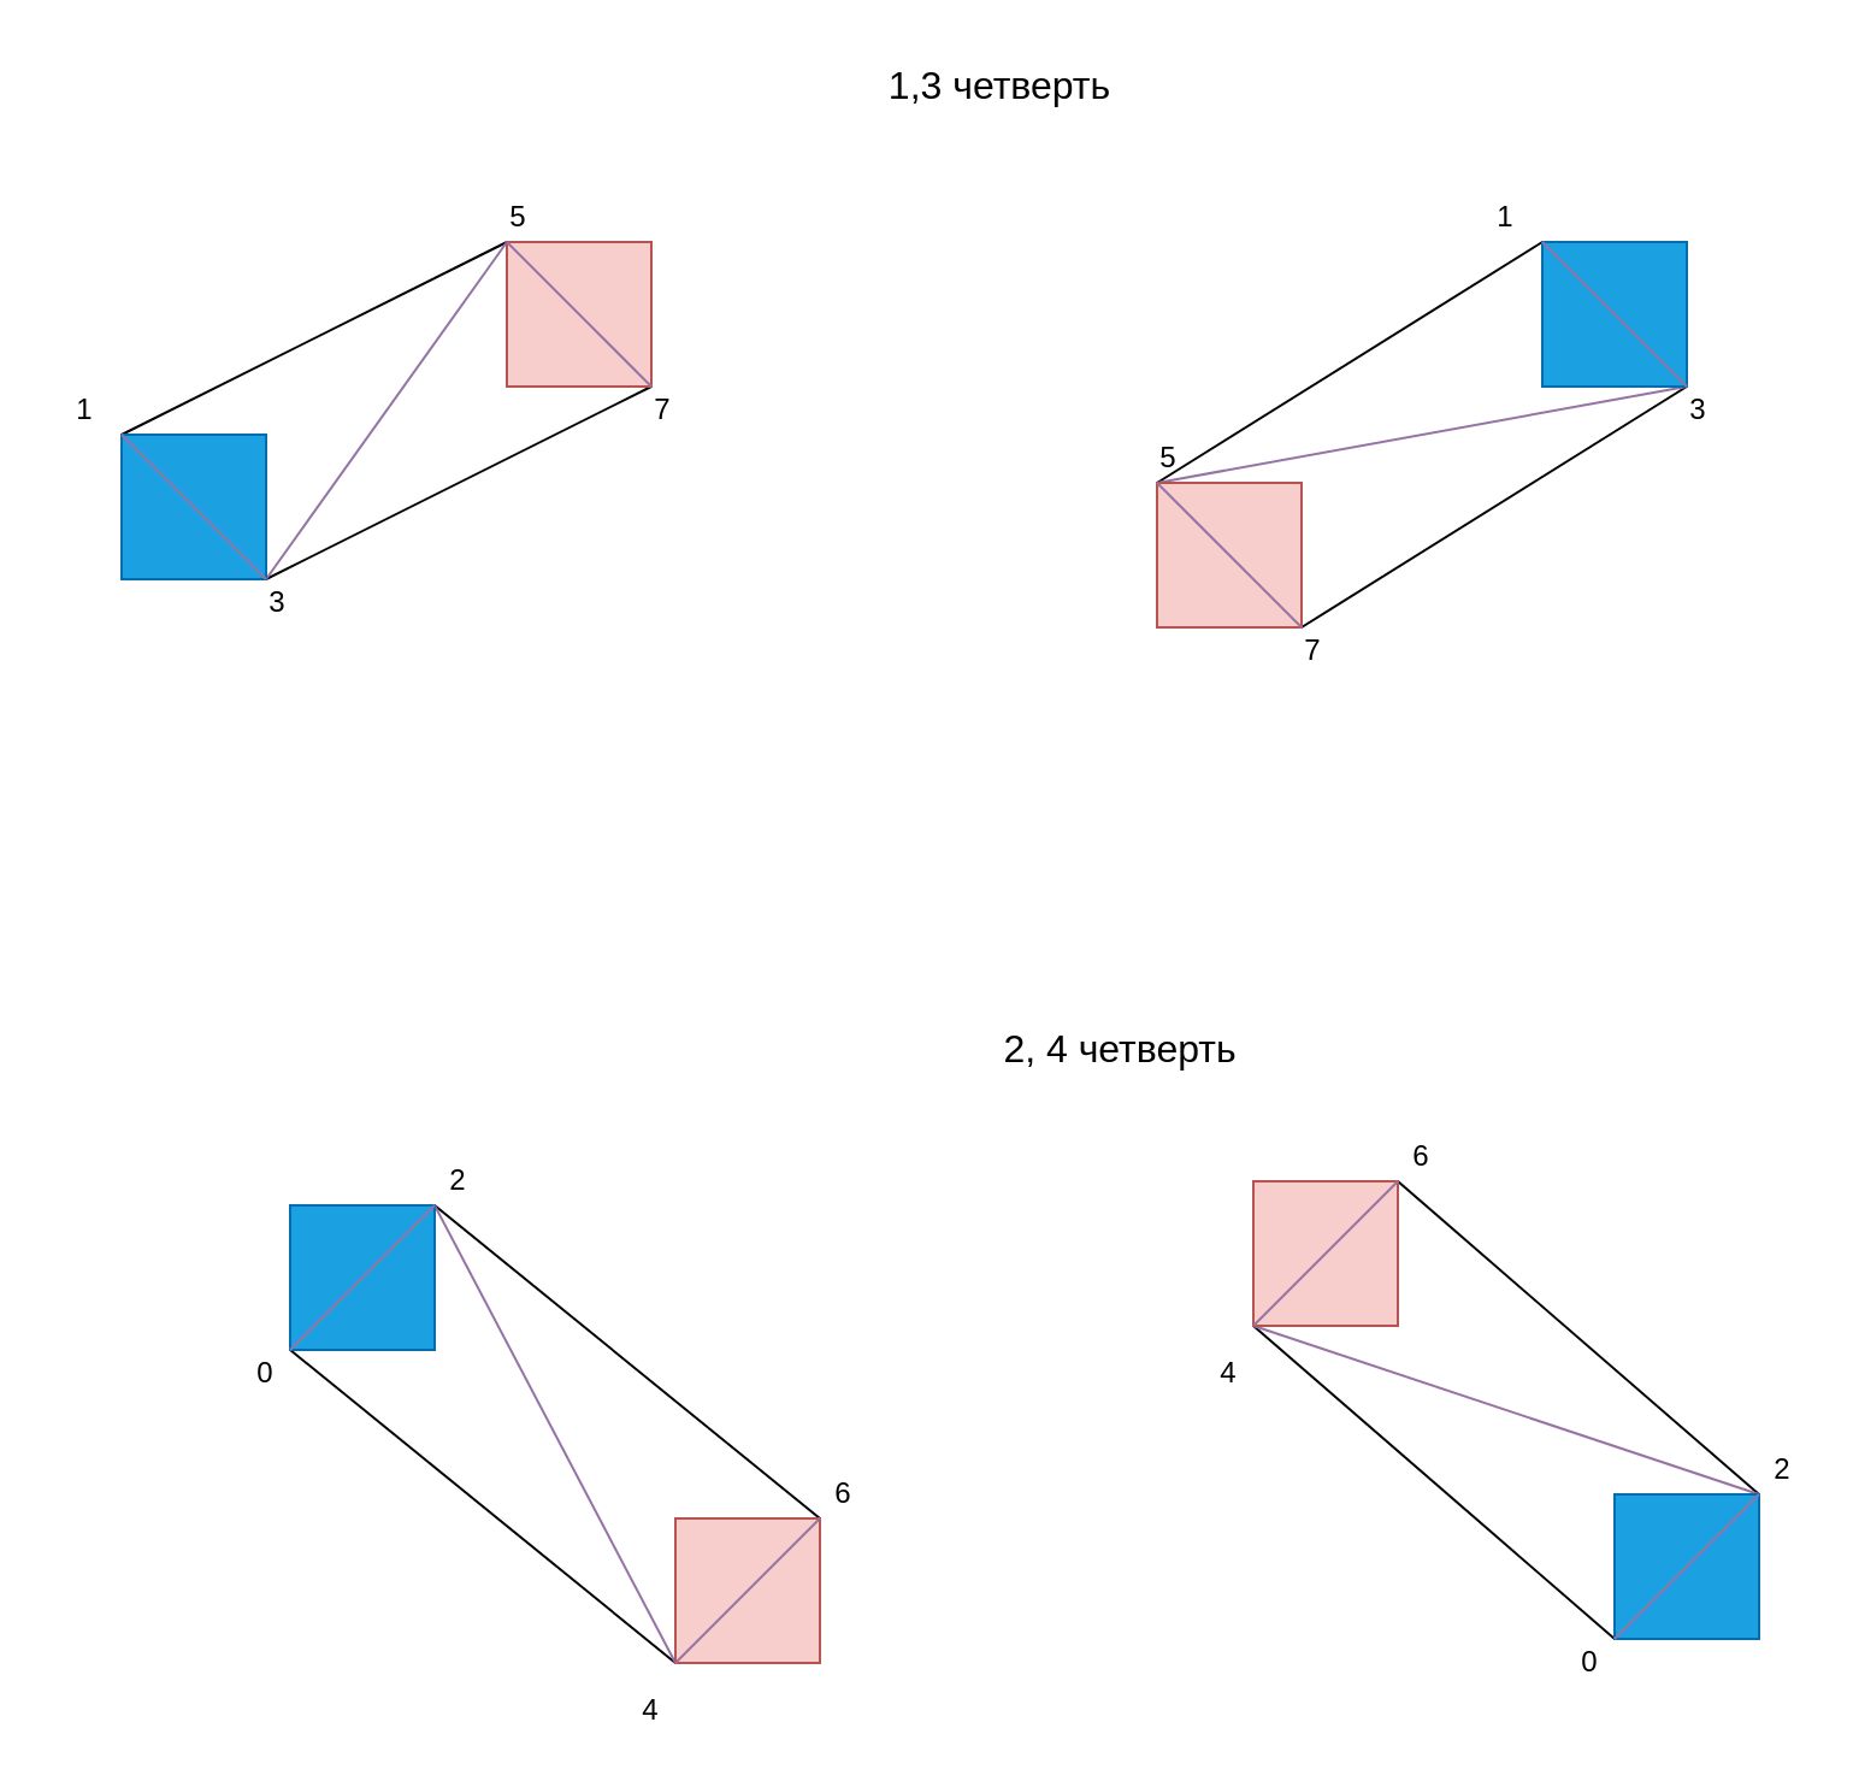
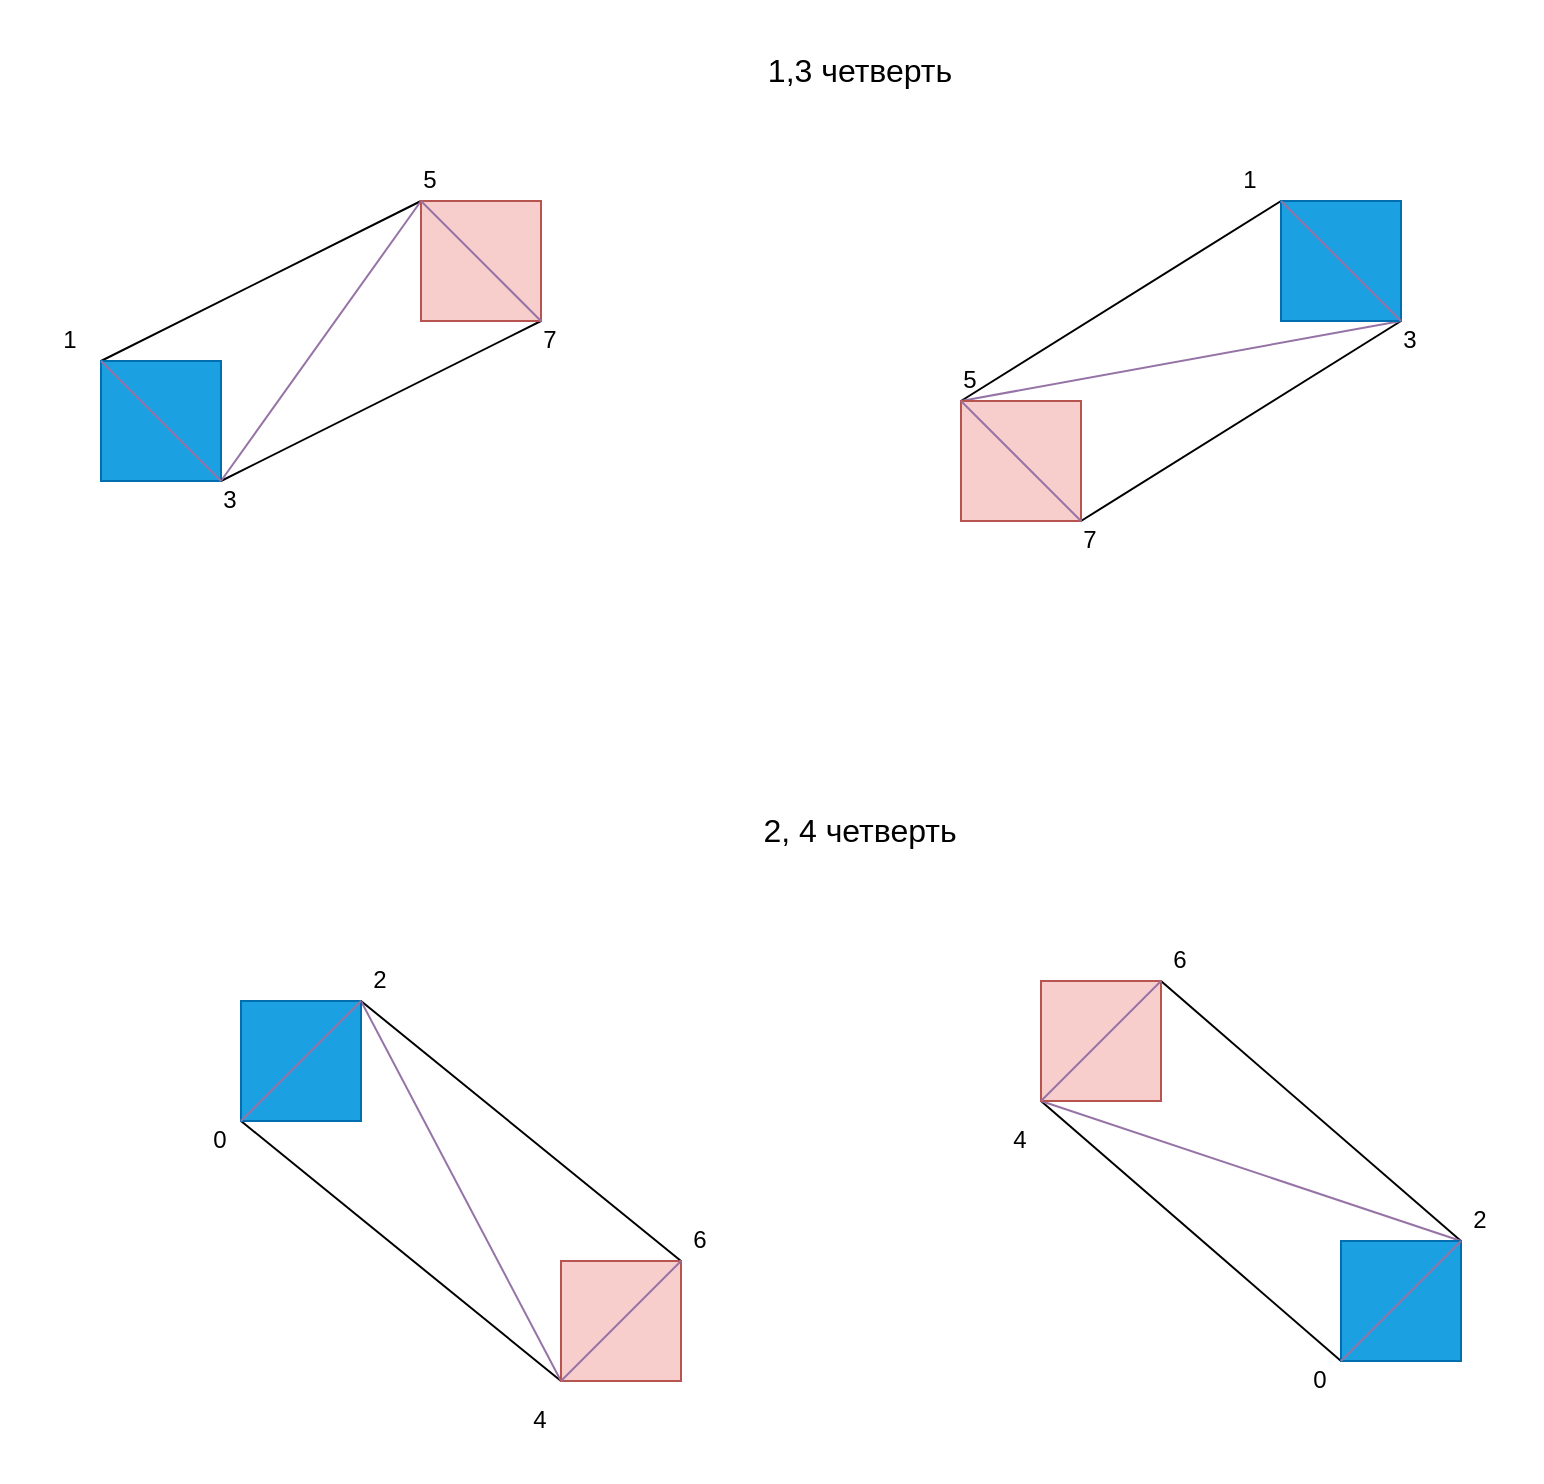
  <mxCell id="0" />
  <mxCell id="1" parent="0" />
  <mxCell id="2" value="" style="endArrow=none;html=1;exitX=0;exitY=1;exitDx=0;exitDy=0;entryX=0;entryY=1;entryDx=0;entryDy=0;" edge="1" parent="1" source="26" target="21"><mxGeometry width="50" height="50" relative="1" as="geometry"><mxPoint x="200" y="600" as="sourcePoint" /><mxPoint x="250" y="550" as="targetPoint" /></mxGeometry></mxCell>
  <mxCell id="3" value="" style="endArrow=none;html=1;entryX=1;entryY=0;entryDx=0;entryDy=0;exitX=1;exitY=0;exitDx=0;exitDy=0;" edge="1" parent="1" source="21" target="26"><mxGeometry width="50" height="50" relative="1" as="geometry"><mxPoint x="200" y="600" as="sourcePoint" /><mxPoint x="250" y="550" as="targetPoint" /></mxGeometry></mxCell>
- <mxCell id="4" value="2, 4 четверть" style="text;html=1;strokeColor=none;fillColor=none;align=center;verticalAlign=middle;whiteSpace=wrap;rounded=0;fontSize=16;" vertex="1" parent="1"><mxGeometry x="405" y="420" width="120" height="30" as="geometry" /></mxCell>
+ <mxCell id="4" value="2, 4 четверть" style="text;html=1;strokeColor=none;fillColor=none;align=center;verticalAlign=middle;whiteSpace=wrap;rounded=0;fontSize=16;" vertex="1" parent="1"><mxGeometry x="370" y="400" width="120" height="30" as="geometry" /></mxCell>
  <mxCell id="5" value="" style="endArrow=none;html=1;exitX=1;exitY=1;exitDx=0;exitDy=0;entryX=1;entryY=1;entryDx=0;entryDy=0;" edge="1" parent="1" source="15" target="10"><mxGeometry width="50" height="50" relative="1" as="geometry"><mxPoint x="90" y="300" as="sourcePoint" /><mxPoint x="140" y="250" as="targetPoint" /></mxGeometry></mxCell>
  <mxCell id="6" value="" style="endArrow=none;html=1;entryX=0;entryY=0;entryDx=0;entryDy=0;exitX=0;exitY=0;exitDx=0;exitDy=0;" edge="1" parent="1" source="10" target="15"><mxGeometry width="50" height="50" relative="1" as="geometry"><mxPoint x="90" y="300" as="sourcePoint" /><mxPoint x="140" y="250" as="targetPoint" /></mxGeometry></mxCell>
- <mxCell id="7" value="1,3 четверть" style="text;html=1;strokeColor=none;fillColor=none;align=center;verticalAlign=middle;whiteSpace=wrap;rounded=0;fontSize=16;" vertex="1" parent="1"><mxGeometry x="355" y="20" width="120" height="30" as="geometry" /></mxCell>
+ <mxCell id="7" value="1,3 четверть" style="text;html=1;strokeColor=none;fillColor=none;align=center;verticalAlign=middle;whiteSpace=wrap;rounded=0;fontSize=16;" vertex="1" parent="1"><mxGeometry x="370" y="20" width="120" height="30" as="geometry" /></mxCell>
  <mxCell id="8" value="" style="endArrow=none;html=1;fontSize=16;exitX=1;exitY=1;exitDx=0;exitDy=0;entryX=0;entryY=0;entryDx=0;entryDy=0;fillColor=#e1d5e7;strokeColor=#9673a6;" edge="1" parent="1" source="15" target="10"><mxGeometry width="50" height="50" relative="1" as="geometry"><mxPoint x="190" y="220" as="sourcePoint" /><mxPoint x="269" y="103" as="targetPoint" /></mxGeometry></mxCell>
  <mxCell id="9" value="" style="group" vertex="1" connectable="0" parent="1"><mxGeometry x="200" y="80" width="90" height="100" as="geometry" /></mxCell>
  <mxCell id="10" value="" style="rounded=0;whiteSpace=wrap;html=1;fillColor=#f8cecc;strokeColor=#b85450;" vertex="1" parent="9"><mxGeometry x="10" y="20" width="60" height="60" as="geometry" /></mxCell>
  <mxCell id="11" value="" style="endArrow=none;html=1;fontSize=16;exitX=1;exitY=1;exitDx=0;exitDy=0;entryX=0;entryY=0;entryDx=0;entryDy=0;fillColor=#e1d5e7;strokeColor=#9673a6;" edge="1" parent="9" source="10" target="10"><mxGeometry width="50" height="50" relative="1" as="geometry"><mxPoint x="-130" y="180" as="sourcePoint" /><mxPoint x="30" y="40" as="targetPoint" /></mxGeometry></mxCell>
  <mxCell id="12" value="5" style="text;html=1;strokeColor=none;fillColor=none;align=center;verticalAlign=middle;whiteSpace=wrap;rounded=0;fontSize=12;" vertex="1" parent="9"><mxGeometry width="30" height="20" as="geometry" /></mxCell>
  <mxCell id="13" value="7" style="text;html=1;strokeColor=none;fillColor=none;align=center;verticalAlign=middle;whiteSpace=wrap;rounded=0;fontSize=12;" vertex="1" parent="9"><mxGeometry x="60" y="80" width="30" height="20" as="geometry" /></mxCell>
  <mxCell id="14" value="" style="group" vertex="1" connectable="0" parent="1"><mxGeometry x="20" y="160" width="110" height="100" as="geometry" /></mxCell>
  <mxCell id="15" value="" style="rounded=0;whiteSpace=wrap;html=1;fillColor=#1ba1e2;strokeColor=#006EAF;fontColor=#ffffff;" vertex="1" parent="14"><mxGeometry x="30" y="20" width="60" height="60" as="geometry" /></mxCell>
  <mxCell id="16" value="" style="endArrow=none;html=1;fontSize=16;entryX=0;entryY=0;entryDx=0;entryDy=0;fillColor=#e1d5e7;strokeColor=#9673a6;" edge="1" parent="14" target="15"><mxGeometry width="50" height="50" relative="1" as="geometry"><mxPoint x="90" y="80" as="sourcePoint" /><mxPoint x="260" y="-50" as="targetPoint" /></mxGeometry></mxCell>
  <mxCell id="17" value="1" style="text;html=1;strokeColor=none;fillColor=none;align=center;verticalAlign=middle;whiteSpace=wrap;rounded=0;fontSize=12;" vertex="1" parent="14"><mxGeometry width="30" height="20" as="geometry" /></mxCell>
  <mxCell id="18" value="3" style="text;html=1;strokeColor=none;fillColor=none;align=center;verticalAlign=middle;whiteSpace=wrap;rounded=0;fontSize=12;" vertex="1" parent="14"><mxGeometry x="80" y="80" width="30" height="20" as="geometry" /></mxCell>
  <mxCell id="19" value="" style="endArrow=none;html=1;fontSize=16;exitX=1;exitY=0;exitDx=0;exitDy=0;entryX=0;entryY=1;entryDx=0;entryDy=0;fillColor=#e1d5e7;strokeColor=#9673a6;" edge="1" parent="1" source="26" target="21"><mxGeometry width="50" height="50" relative="1" as="geometry"><mxPoint x="270" y="610" as="sourcePoint" /><mxPoint x="370" y="470" as="targetPoint" /></mxGeometry></mxCell>
  <mxCell id="20" value="" style="group" vertex="1" connectable="0" parent="1"><mxGeometry x="260" y="610" width="100" height="110" as="geometry" /></mxCell>
  <mxCell id="21" value="" style="rounded=0;whiteSpace=wrap;html=1;fillColor=#f8cecc;strokeColor=#b85450;" vertex="1" parent="20"><mxGeometry x="20" y="20" width="60" height="60" as="geometry" /></mxCell>
  <mxCell id="22" value="" style="endArrow=none;html=1;fontSize=16;exitX=1;exitY=0;exitDx=0;exitDy=0;entryX=0;entryY=1;entryDx=0;entryDy=0;fillColor=#e1d5e7;strokeColor=#9673a6;" edge="1" parent="20" source="21" target="21"><mxGeometry width="50" height="50" relative="1" as="geometry"><mxPoint x="-100" y="-130" as="sourcePoint" /><mxPoint x="-160" y="-70" as="targetPoint" /></mxGeometry></mxCell>
  <mxCell id="23" value="4" style="text;html=1;strokeColor=none;fillColor=none;align=center;verticalAlign=middle;whiteSpace=wrap;rounded=0;fontSize=12;" vertex="1" parent="20"><mxGeometry y="90" width="20" height="20" as="geometry" /></mxCell>
  <mxCell id="24" value="6" style="text;html=1;strokeColor=none;fillColor=none;align=center;verticalAlign=middle;whiteSpace=wrap;rounded=0;fontSize=12;" vertex="1" parent="20"><mxGeometry x="80" width="20" height="20" as="geometry" /></mxCell>
  <mxCell id="25" value="" style="group" vertex="1" connectable="0" parent="1"><mxGeometry x="100" y="480" width="100" height="100" as="geometry" /></mxCell>
  <mxCell id="26" value="" style="rounded=0;whiteSpace=wrap;html=1;fillColor=#1ba1e2;strokeColor=#006EAF;fontColor=#ffffff;" vertex="1" parent="25"><mxGeometry x="20" y="20" width="60" height="60" as="geometry" /></mxCell>
  <mxCell id="27" value="" style="endArrow=none;html=1;fontSize=16;exitX=1;exitY=0;exitDx=0;exitDy=0;entryX=0;entryY=1;entryDx=0;entryDy=0;fillColor=#e1d5e7;strokeColor=#9673a6;" edge="1" parent="25" source="26" target="26"><mxGeometry width="50" height="50" relative="1" as="geometry"><mxPoint x="90" y="30" as="sourcePoint" /><mxPoint x="220" y="250" as="targetPoint" /></mxGeometry></mxCell>
  <mxCell id="28" value="0" style="text;html=1;strokeColor=none;fillColor=none;align=center;verticalAlign=middle;whiteSpace=wrap;rounded=0;fontSize=12;" vertex="1" parent="25"><mxGeometry y="80" width="20" height="20" as="geometry" /></mxCell>
  <mxCell id="29" value="2" style="text;html=1;strokeColor=none;fillColor=none;align=center;verticalAlign=middle;whiteSpace=wrap;rounded=0;fontSize=12;" vertex="1" parent="25"><mxGeometry x="80" width="20" height="20" as="geometry" /></mxCell>
  <mxCell id="30" value="" style="endArrow=none;html=1;exitX=1;exitY=1;exitDx=0;exitDy=0;entryX=1;entryY=1;entryDx=0;entryDy=0;" edge="1" parent="1" source="39" target="34"><mxGeometry width="50" height="50" relative="1" as="geometry"><mxPoint x="680" y="220" as="sourcePoint" /><mxPoint x="730" y="170" as="targetPoint" /></mxGeometry></mxCell>
  <mxCell id="31" value="" style="endArrow=none;html=1;entryX=0;entryY=0;entryDx=0;entryDy=0;exitX=0;exitY=0;exitDx=0;exitDy=0;" edge="1" parent="1" source="34" target="39"><mxGeometry width="50" height="50" relative="1" as="geometry"><mxPoint x="680" y="220" as="sourcePoint" /><mxPoint x="730" y="170" as="targetPoint" /></mxGeometry></mxCell>
  <mxCell id="32" value="" style="endArrow=none;html=1;fontSize=16;exitX=1;exitY=1;exitDx=0;exitDy=0;entryX=0;entryY=0;entryDx=0;entryDy=0;fillColor=#e1d5e7;strokeColor=#9673a6;" edge="1" parent="1" source="39" target="34"><mxGeometry width="50" height="50" relative="1" as="geometry"><mxPoint x="780" y="140" as="sourcePoint" /><mxPoint x="859" y="23" as="targetPoint" /></mxGeometry></mxCell>
  <mxCell id="33" value="" style="group" vertex="1" connectable="0" parent="1"><mxGeometry x="470" y="180" width="90" height="100" as="geometry" /></mxCell>
  <mxCell id="34" value="" style="rounded=0;whiteSpace=wrap;html=1;fillColor=#f8cecc;strokeColor=#b85450;" vertex="1" parent="33"><mxGeometry x="10" y="20" width="60" height="60" as="geometry" /></mxCell>
  <mxCell id="35" value="" style="endArrow=none;html=1;fontSize=16;exitX=1;exitY=1;exitDx=0;exitDy=0;entryX=0;entryY=0;entryDx=0;entryDy=0;fillColor=#e1d5e7;strokeColor=#9673a6;" edge="1" parent="33" source="34" target="34"><mxGeometry width="50" height="50" relative="1" as="geometry"><mxPoint x="-130" y="180" as="sourcePoint" /><mxPoint x="30" y="40" as="targetPoint" /></mxGeometry></mxCell>
  <mxCell id="36" value="5" style="text;html=1;strokeColor=none;fillColor=none;align=center;verticalAlign=middle;whiteSpace=wrap;rounded=0;fontSize=12;" vertex="1" parent="33"><mxGeometry width="30" height="20" as="geometry" /></mxCell>
  <mxCell id="37" value="7" style="text;html=1;strokeColor=none;fillColor=none;align=center;verticalAlign=middle;whiteSpace=wrap;rounded=0;fontSize=12;" vertex="1" parent="33"><mxGeometry x="60" y="80" width="30" height="20" as="geometry" /></mxCell>
  <mxCell id="38" value="" style="group" vertex="1" connectable="0" parent="1"><mxGeometry x="610" y="80" width="110" height="100" as="geometry" /></mxCell>
  <mxCell id="39" value="" style="rounded=0;whiteSpace=wrap;html=1;fillColor=#1ba1e2;strokeColor=#006EAF;fontColor=#ffffff;" vertex="1" parent="38"><mxGeometry x="30" y="20" width="60" height="60" as="geometry" /></mxCell>
  <mxCell id="40" value="" style="endArrow=none;html=1;fontSize=16;entryX=0;entryY=0;entryDx=0;entryDy=0;fillColor=#e1d5e7;strokeColor=#9673a6;" edge="1" parent="38" target="39"><mxGeometry width="50" height="50" relative="1" as="geometry"><mxPoint x="90" y="80" as="sourcePoint" /><mxPoint x="260" y="-50" as="targetPoint" /></mxGeometry></mxCell>
  <mxCell id="41" value="1" style="text;html=1;strokeColor=none;fillColor=none;align=center;verticalAlign=middle;whiteSpace=wrap;rounded=0;fontSize=12;" vertex="1" parent="38"><mxGeometry width="30" height="20" as="geometry" /></mxCell>
  <mxCell id="42" value="3" style="text;html=1;strokeColor=none;fillColor=none;align=center;verticalAlign=middle;whiteSpace=wrap;rounded=0;fontSize=12;" vertex="1" parent="38"><mxGeometry x="80" y="80" width="30" height="20" as="geometry" /></mxCell>
  <mxCell id="43" value="" style="endArrow=none;html=1;exitX=0;exitY=1;exitDx=0;exitDy=0;entryX=0;entryY=1;entryDx=0;entryDy=0;" edge="1" parent="1" source="52" target="47"><mxGeometry width="50" height="50" relative="1" as="geometry"><mxPoint x="710" y="670" as="sourcePoint" /><mxPoint x="760" y="620" as="targetPoint" /></mxGeometry></mxCell>
  <mxCell id="44" value="" style="endArrow=none;html=1;entryX=1;entryY=0;entryDx=0;entryDy=0;exitX=1;exitY=0;exitDx=0;exitDy=0;" edge="1" parent="1" source="47" target="52"><mxGeometry width="50" height="50" relative="1" as="geometry"><mxPoint x="710" y="670" as="sourcePoint" /><mxPoint x="760" y="620" as="targetPoint" /></mxGeometry></mxCell>
  <mxCell id="45" value="" style="endArrow=none;html=1;fontSize=16;exitX=1;exitY=0;exitDx=0;exitDy=0;entryX=0;entryY=1;entryDx=0;entryDy=0;fillColor=#e1d5e7;strokeColor=#9673a6;" edge="1" parent="1" source="52" target="47"><mxGeometry width="50" height="50" relative="1" as="geometry"><mxPoint x="780" y="680" as="sourcePoint" /><mxPoint x="880" y="540" as="targetPoint" /></mxGeometry></mxCell>
  <mxCell id="46" value="" style="group" vertex="1" connectable="0" parent="1"><mxGeometry x="500" y="470" width="100" height="110" as="geometry" /></mxCell>
  <mxCell id="47" value="" style="rounded=0;whiteSpace=wrap;html=1;fillColor=#f8cecc;strokeColor=#b85450;" vertex="1" parent="46"><mxGeometry x="20" y="20" width="60" height="60" as="geometry" /></mxCell>
  <mxCell id="48" value="" style="endArrow=none;html=1;fontSize=16;exitX=1;exitY=0;exitDx=0;exitDy=0;entryX=0;entryY=1;entryDx=0;entryDy=0;fillColor=#e1d5e7;strokeColor=#9673a6;" edge="1" parent="46" source="47" target="47"><mxGeometry width="50" height="50" relative="1" as="geometry"><mxPoint x="-100" y="-130" as="sourcePoint" /><mxPoint x="-160" y="-70" as="targetPoint" /></mxGeometry></mxCell>
  <mxCell id="49" value="4" style="text;html=1;strokeColor=none;fillColor=none;align=center;verticalAlign=middle;whiteSpace=wrap;rounded=0;fontSize=12;" vertex="1" parent="46"><mxGeometry y="90" width="20" height="20" as="geometry" /></mxCell>
  <mxCell id="50" value="6" style="text;html=1;strokeColor=none;fillColor=none;align=center;verticalAlign=middle;whiteSpace=wrap;rounded=0;fontSize=12;" vertex="1" parent="46"><mxGeometry x="80" width="20" height="20" as="geometry" /></mxCell>
  <mxCell id="51" value="" style="group" vertex="1" connectable="0" parent="1"><mxGeometry x="650" y="600" width="100" height="100" as="geometry" /></mxCell>
  <mxCell id="52" value="" style="rounded=0;whiteSpace=wrap;html=1;fillColor=#1ba1e2;strokeColor=#006EAF;fontColor=#ffffff;" vertex="1" parent="51"><mxGeometry x="20" y="20" width="60" height="60" as="geometry" /></mxCell>
  <mxCell id="53" value="" style="endArrow=none;html=1;fontSize=16;exitX=1;exitY=0;exitDx=0;exitDy=0;entryX=0;entryY=1;entryDx=0;entryDy=0;fillColor=#e1d5e7;strokeColor=#9673a6;" edge="1" parent="51" source="52" target="52"><mxGeometry width="50" height="50" relative="1" as="geometry"><mxPoint x="90" y="30" as="sourcePoint" /><mxPoint x="220" y="250" as="targetPoint" /></mxGeometry></mxCell>
  <mxCell id="54" value="0" style="text;html=1;strokeColor=none;fillColor=none;align=center;verticalAlign=middle;whiteSpace=wrap;rounded=0;fontSize=12;" vertex="1" parent="51"><mxGeometry y="80" width="20" height="20" as="geometry" /></mxCell>
  <mxCell id="55" value="2" style="text;html=1;strokeColor=none;fillColor=none;align=center;verticalAlign=middle;whiteSpace=wrap;rounded=0;fontSize=12;" vertex="1" parent="51"><mxGeometry x="80" width="20" height="20" as="geometry" /></mxCell>
